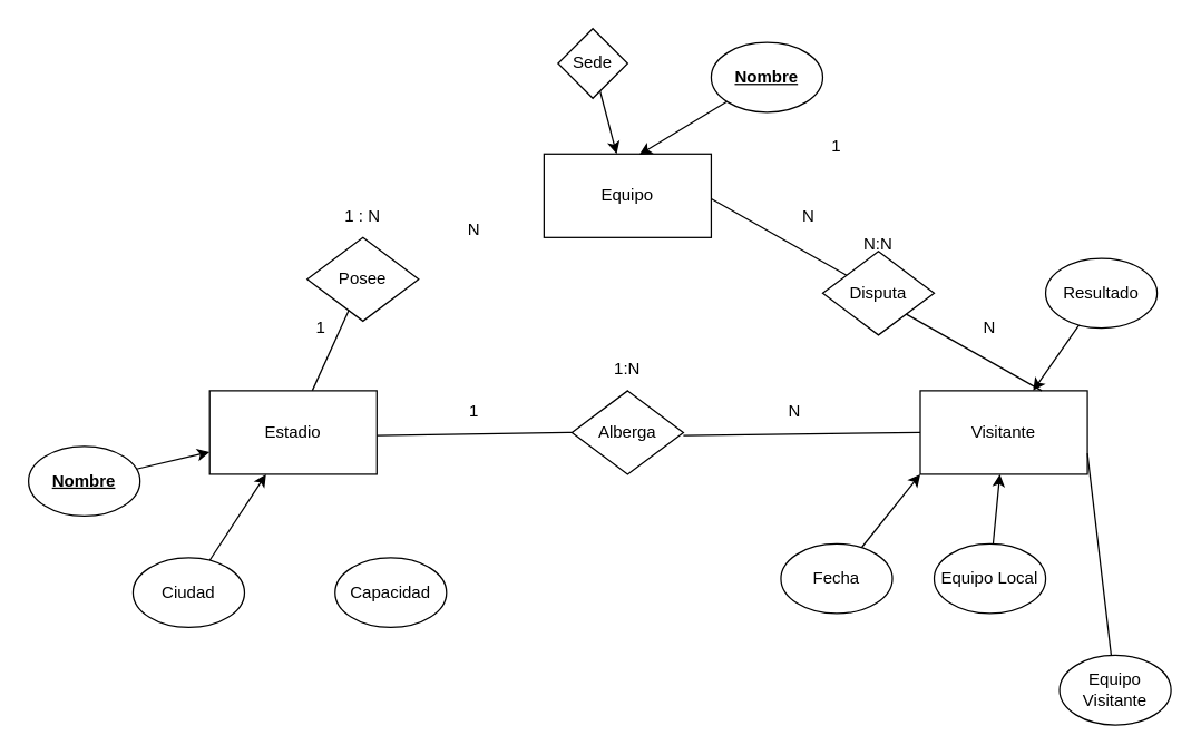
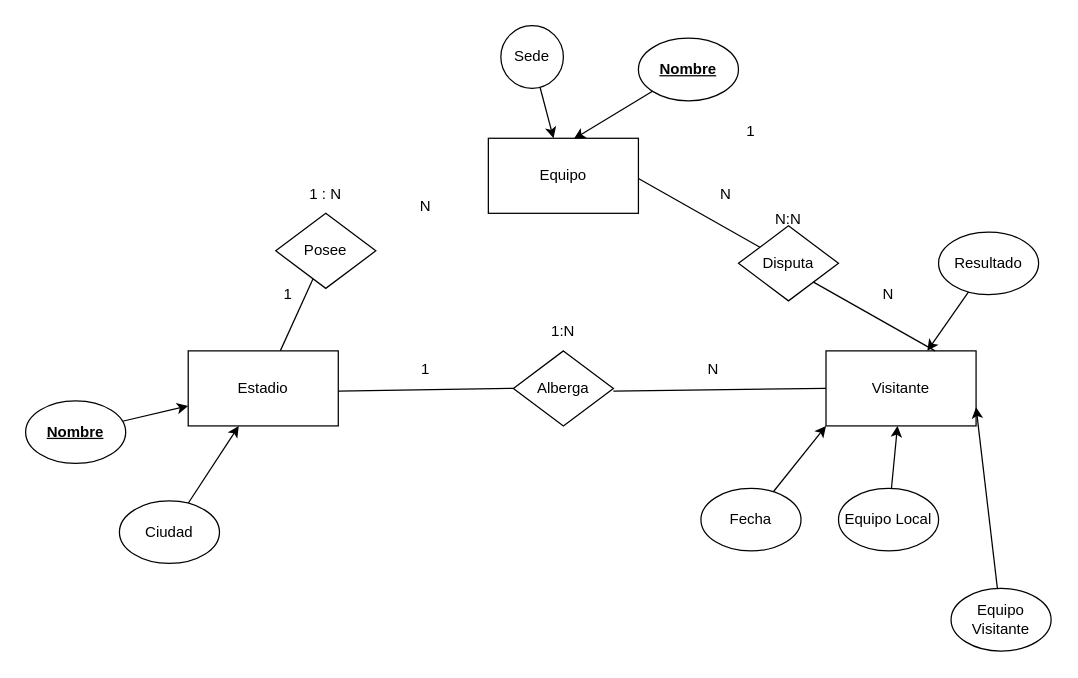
  <mxCell id="0" />
  <mxCell id="1" parent="0" />
  <mxCell id="2" value="Equipo" style="rounded=0;whiteSpace=wrap;html=1;" parent="1" vertex="1"><mxGeometry x="390" y="110" width="120" height="60" as="geometry" /></mxCell>
  <mxCell id="3" value="" style="edgeStyle=none;html=1;endArrow=none;endFill=0;" parent="1" source="4" target="8" edge="1"><mxGeometry relative="1" as="geometry" /></mxCell>
  <mxCell id="4" value="Estadio" style="rounded=0;whiteSpace=wrap;html=1;" parent="1" vertex="1"><mxGeometry x="150" y="280" width="120" height="60" as="geometry" /></mxCell>
  <mxCell id="5" value="Visitante" style="rounded=0;whiteSpace=wrap;html=1;" parent="1" vertex="1"><mxGeometry x="660" y="280" width="120" height="60" as="geometry" /></mxCell>
  <mxCell id="6" style="edgeStyle=none;html=1;entryX=0.57;entryY=0.007;entryDx=0;entryDy=0;entryPerimeter=0;" parent="1" source="7" target="2" edge="1"><mxGeometry relative="1" as="geometry" /></mxCell>
  <mxCell id="7" value="Nombre" style="ellipse;whiteSpace=wrap;html=1;fontStyle=5" parent="1" vertex="1"><mxGeometry x="510" y="30" width="80" height="50" as="geometry" /></mxCell>
  <mxCell id="8" value="Posee" style="rhombus;whiteSpace=wrap;html=1;" parent="1" vertex="1"><mxGeometry x="220" y="170" width="80" height="60" as="geometry" /></mxCell>
  <mxCell id="9" value="Disputa" style="rhombus;whiteSpace=wrap;html=1;" parent="1" vertex="1"><mxGeometry x="590" y="180" width="80" height="60" as="geometry" /></mxCell>
  <mxCell id="10" value="" style="edgeStyle=none;html=1;endArrow=classic;endFill=1;" parent="1" source="11" target="2" edge="1"><mxGeometry relative="1" as="geometry" /></mxCell>
- <mxCell id="11" value="Sede" style="rhombus;whiteSpace=wrap;html=1;" parent="1" vertex="1"><mxGeometry x="400" y="20" width="50" height="50" as="geometry" /></mxCell>
+ <mxCell id="11" value="Sede" style="ellipse;whiteSpace=wrap;html=1;" parent="1" vertex="1"><mxGeometry x="400" y="20" width="50" height="50" as="geometry" /></mxCell>
  <mxCell id="12" value="" style="edgeStyle=none;html=1;endArrow=classic;endFill=1;" parent="1" source="13" target="4" edge="1"><mxGeometry relative="1" as="geometry" /></mxCell>
  <mxCell id="13" value="Ciudad" style="ellipse;whiteSpace=wrap;html=1;" parent="1" vertex="1"><mxGeometry x="95" y="400" width="80" height="50" as="geometry" /></mxCell>
- <mxCell id="14" value="Capacidad" style="ellipse;whiteSpace=wrap;html=1;" parent="1" vertex="1"><mxGeometry x="240" y="400" width="80" height="50" as="geometry" /></mxCell>
  <mxCell id="15" value="" style="edgeStyle=none;html=1;endArrow=none;endFill=0;" parent="1" target="9" edge="1"><mxGeometry relative="1" as="geometry"><mxPoint x="509.998" y="142.161" as="sourcePoint" /><mxPoint x="611.85" y="109.997" as="targetPoint" /></mxGeometry></mxCell>
  <mxCell id="16" value="" style="edgeStyle=none;html=1;endArrow=none;endFill=0;" parent="1" edge="1"><mxGeometry relative="1" as="geometry"><mxPoint x="649.998" y="225.051" as="sourcePoint" /><mxPoint x="747.192" y="279.996" as="targetPoint" /></mxGeometry></mxCell>
  <mxCell id="17" style="edgeStyle=none;html=1;entryX=0;entryY=1;entryDx=0;entryDy=0;endArrow=classic;endFill=1;" parent="1" source="18" target="5" edge="1"><mxGeometry relative="1" as="geometry" /></mxCell>
  <mxCell id="18" value="Fecha&lt;span style=&quot;color: rgba(0 , 0 , 0 , 0) ; font-family: monospace ; font-size: 0px&quot;&gt;%3CmxGraphModel%3E%3Croot%3E%3CmxCell%20id%3D%220%22%2F%3E%3CmxCell%20id%3D%221%22%20parent%3D%220%22%2F%3E%3CmxCell%20id%3D%222%22%20value%3D%22Capacidad%22%20style%3D%22ellipse%3BwhiteSpace%3Dwrap%3Bhtml%3D1%3B%22%20vertex%3D%221%22%20parent%3D%221%22%3E%3CmxGeometry%20x%3D%22170%22%20y%3D%22410%22%20width%3D%2280%22%20height%3D%2250%22%20as%3D%22geometry%22%2F%3E%3C%2FmxCell%3E%3C%2Froot%3E%3C%2FmxGraphModel%3E&lt;/span&gt;" style="ellipse;whiteSpace=wrap;html=1;" parent="1" vertex="1"><mxGeometry x="560" y="390" width="80" height="50" as="geometry" /></mxCell>
  <mxCell id="19" value="" style="edgeStyle=none;html=1;endArrow=classic;endFill=1;" parent="1" source="20" target="5" edge="1"><mxGeometry relative="1" as="geometry" /></mxCell>
  <mxCell id="20" value="Equipo Local&lt;span style=&quot;color: rgba(0 , 0 , 0 , 0) ; font-family: monospace ; font-size: 0px&quot;&gt;%3CmxGraphModel%3E%3Croot%3E%3CmxCell%20id%3D%220%22%2F%3E%3CmxCell%20id%3D%221%22%20parent%3D%220%22%2F%3E%3CmxCell%20id%3D%222%22%20value%3D%22Fecha%26lt%3Bspan%20style%3D%26quot%3Bcolor%3A%20rgba(0%20%2C%200%20%2C%200%20%2C%200)%20%3B%20font-family%3A%20monospace%20%3B%20font-size%3A%200px%26quot%3B%26gt%3B%253CmxGraphModel%253E%253Croot%253E%253CmxCell%2520id%253D%25220%2522%252F%253E%253CmxCell%2520id%253D%25221%2522%2520parent%253D%25220%2522%252F%253E%253CmxCell%2520id%253D%25222%2522%2520value%253D%2522Capacidad%2522%2520style%253D%2522ellipse%253BwhiteSpace%253Dwrap%253Bhtml%253D1%253B%2522%2520vertex%253D%25221%2522%2520parent%253D%25221%2522%253E%253CmxGeometry%2520x%253D%2522170%2522%2520y%253D%2522410%2522%2520width%253D%252280%2522%2520height%253D%252250%2522%2520as%253D%2522geometry%2522%252F%253E%253C%252FmxCell%253E%253C%252Froot%253E%253C%252FmxGraphModel%253E%26lt%3B%2Fspan%26gt%3B%22%20style%3D%22ellipse%3BwhiteSpace%3Dwrap%3Bhtml%3D1%3B%22%20vertex%3D%221%22%20parent%3D%221%22%3E%3CmxGeometry%20x%3D%22490%22%20y%3D%22400%22%20width%3D%2280%22%20height%3D%2250%22%20as%3D%22geometry%22%2F%3E%3C%2FmxCell%3E%3C%2Froot%3E%3C%2FmxGraphModel%3E&lt;/span&gt;" style="ellipse;whiteSpace=wrap;html=1;" parent="1" vertex="1"><mxGeometry x="670" y="390" width="80" height="50" as="geometry" /></mxCell>
- <mxCell id="21" value="" style="edgeStyle=none;html=1;endArrow=none;endFill=1;entryX=1;entryY=0.75;entryDx=0;entryDy=0;" parent="1" source="22" target="5" edge="1"><mxGeometry relative="1" as="geometry" /></mxCell>
+ <mxCell id="21" value="" style="edgeStyle=none;html=1;endArrow=classic;endFill=1;entryX=1;entryY=0.75;entryDx=0;entryDy=0;" parent="1" source="22" target="5" edge="1"><mxGeometry relative="1" as="geometry" /></mxCell>
  <mxCell id="22" value="Equipo Visitante" style="ellipse;whiteSpace=wrap;html=1;" parent="1" vertex="1"><mxGeometry x="760" y="470" width="80" height="50" as="geometry" /></mxCell>
  <mxCell id="23" value="Alberga" style="rhombus;whiteSpace=wrap;html=1;" parent="1" vertex="1"><mxGeometry x="410" y="280" width="80" height="60" as="geometry" /></mxCell>
  <mxCell id="24" value="" style="edgeStyle=none;html=1;endArrow=none;endFill=0;entryX=0;entryY=0.5;entryDx=0;entryDy=0;" parent="1" target="23" edge="1"><mxGeometry relative="1" as="geometry"><mxPoint x="269.998" y="312.161" as="sourcePoint" /><mxPoint x="371.85" y="279.997" as="targetPoint" /></mxGeometry></mxCell>
  <mxCell id="25" value="" style="edgeStyle=none;html=1;endArrow=none;endFill=0;entryX=0;entryY=0.5;entryDx=0;entryDy=0;" parent="1" target="5" edge="1"><mxGeometry relative="1" as="geometry"><mxPoint x="489.998" y="312.161" as="sourcePoint" /><mxPoint x="630" y="310" as="targetPoint" /></mxGeometry></mxCell>
  <mxCell id="26" value="" style="edgeStyle=none;html=1;endArrow=classic;endFill=1;" parent="1" source="27" target="4" edge="1"><mxGeometry relative="1" as="geometry" /></mxCell>
  <mxCell id="27" value="Nombre" style="ellipse;whiteSpace=wrap;html=1;fontStyle=5" parent="1" vertex="1"><mxGeometry x="20" y="320" width="80" height="50" as="geometry" /></mxCell>
  <mxCell id="28" value="N&lt;span style=&quot;color: rgba(0 , 0 , 0 , 0) ; font-family: monospace ; font-size: 0px&quot;&gt;%3CmxGraphModel%3E%3Croot%3E%3CmxCell%20id%3D%220%22%2F%3E%3CmxCell%20id%3D%221%22%20parent%3D%220%22%2F%3E%3CmxCell%20id%3D%222%22%20value%3D%22Ciudad%22%20style%3D%22ellipse%3BwhiteSpace%3Dwrap%3Bhtml%3D1%3B%22%20vertex%3D%221%22%20parent%3D%221%22%3E%3CmxGeometry%20x%3D%2260%22%20y%3D%22410%22%20width%3D%2280%22%20height%3D%2250%22%20as%3D%22geometry%22%2F%3E%3C%2FmxCell%3E%3C%2Froot%3E%3C%2FmxGraphModel%3E&lt;/span&gt;" style="text;html=1;strokeColor=none;fillColor=none;align=center;verticalAlign=middle;whiteSpace=wrap;rounded=0;" parent="1" vertex="1"><mxGeometry x="550" y="140" width="60" height="30" as="geometry" /></mxCell>
  <mxCell id="29" value="N" style="text;html=1;strokeColor=none;fillColor=none;align=center;verticalAlign=middle;whiteSpace=wrap;rounded=0;" parent="1" vertex="1"><mxGeometry x="680" y="220" width="60" height="30" as="geometry" /></mxCell>
  <mxCell id="30" value="" style="edgeStyle=none;html=1;endArrow=classic;endFill=1;" parent="1" source="31" target="5" edge="1"><mxGeometry relative="1" as="geometry" /></mxCell>
  <mxCell id="31" value="Resultado" style="ellipse;whiteSpace=wrap;html=1;" parent="1" vertex="1"><mxGeometry x="750" y="185" width="80" height="50" as="geometry" /></mxCell>
  <mxCell id="32" value="N:N" style="text;html=1;strokeColor=none;fillColor=none;align=center;verticalAlign=middle;whiteSpace=wrap;rounded=0;" parent="1" vertex="1"><mxGeometry x="600" y="160" width="60" height="30" as="geometry" /></mxCell>
  <mxCell id="33" value="1:N" style="text;html=1;strokeColor=none;fillColor=none;align=center;verticalAlign=middle;whiteSpace=wrap;rounded=0;" parent="1" vertex="1"><mxGeometry x="420" y="250" width="60" height="30" as="geometry" /></mxCell>
  <mxCell id="34" value="N&lt;span style=&quot;color: rgba(0 , 0 , 0 , 0) ; font-family: monospace ; font-size: 0px&quot;&gt;%3CmxGraphModel%3E%3Croot%3E%3CmxCell%20id%3D%220%22%2F%3E%3CmxCell%20id%3D%221%22%20parent%3D%220%22%2F%3E%3CmxCell%20id%3D%222%22%20value%3D%22Ciudad%22%20style%3D%22ellipse%3BwhiteSpace%3Dwrap%3Bhtml%3D1%3B%22%20vertex%3D%221%22%20parent%3D%221%22%3E%3CmxGeometry%20x%3D%2260%22%20y%3D%22410%22%20width%3D%2280%22%20height%3D%2250%22%20as%3D%22geometry%22%2F%3E%3C%2FmxCell%3E%3C%2Froot%3E%3C%2FmxGraphModel%3E&lt;/span&gt;" style="text;html=1;strokeColor=none;fillColor=none;align=center;verticalAlign=middle;whiteSpace=wrap;rounded=0;" parent="1" vertex="1"><mxGeometry x="540" y="280" width="60" height="30" as="geometry" /></mxCell>
  <mxCell id="35" value="1" style="text;html=1;strokeColor=none;fillColor=none;align=center;verticalAlign=middle;whiteSpace=wrap;rounded=0;" parent="1" vertex="1"><mxGeometry x="310" y="280" width="60" height="30" as="geometry" /></mxCell>
  <mxCell id="36" value="1 : N" style="text;html=1;strokeColor=none;fillColor=none;align=center;verticalAlign=middle;whiteSpace=wrap;rounded=0;" parent="1" vertex="1"><mxGeometry x="230" y="140" width="60" height="30" as="geometry" /></mxCell>
  <mxCell id="37" value="N" style="text;html=1;strokeColor=none;fillColor=none;align=center;verticalAlign=middle;whiteSpace=wrap;rounded=0;" parent="1" vertex="1"><mxGeometry x="310" y="150" width="60" height="30" as="geometry" /></mxCell>
  <mxCell id="38" value="1" style="text;html=1;strokeColor=none;fillColor=none;align=center;verticalAlign=middle;whiteSpace=wrap;rounded=0;" parent="1" vertex="1"><mxGeometry x="200" y="220" width="60" height="30" as="geometry" /></mxCell>
  <mxCell id="39" value="1" style="text;html=1;strokeColor=none;fillColor=none;align=center;verticalAlign=middle;whiteSpace=wrap;rounded=0;" vertex="1" parent="1"><mxGeometry x="570" y="90" width="60" height="30" as="geometry" /></mxCell>
